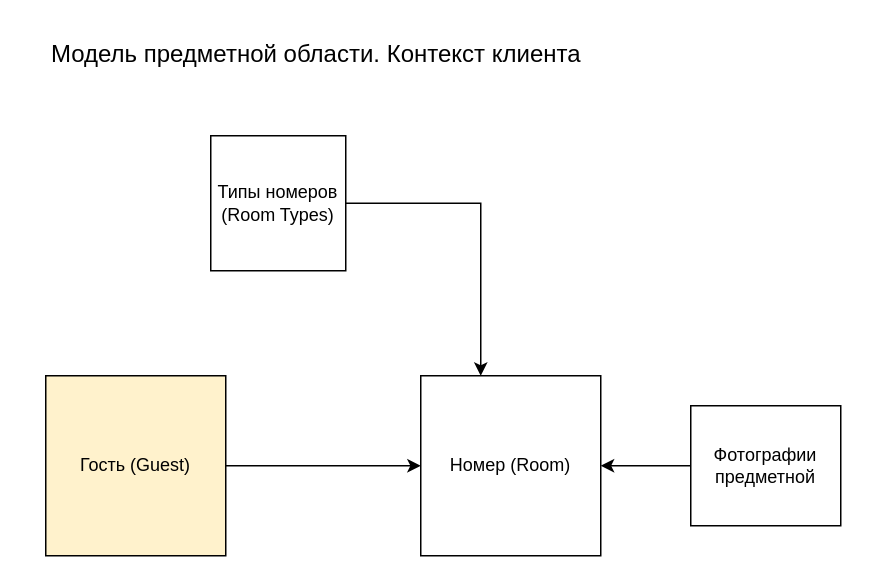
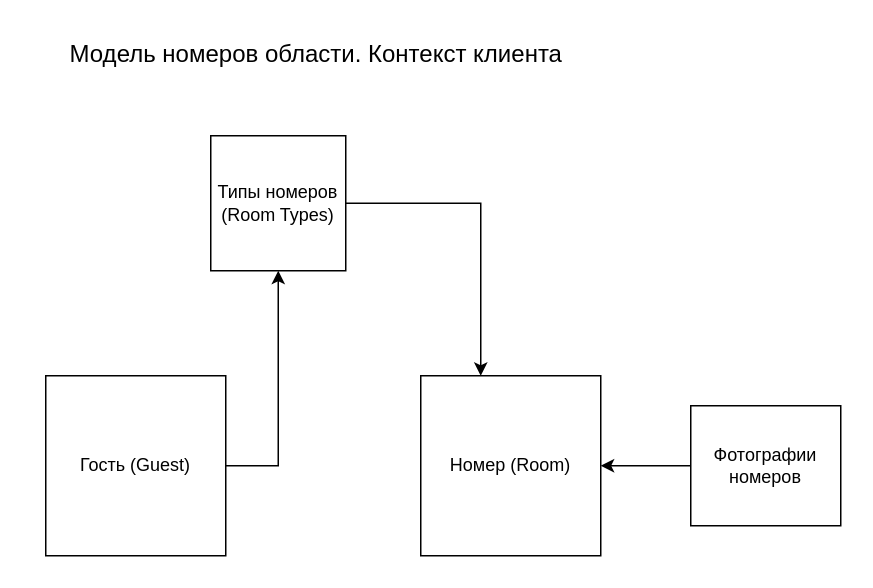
  <mxCell id="0" />
  <mxCell id="1" parent="0" />
- <mxCell id="2" style="edgeStyle=orthogonalEdgeStyle;rounded=0;orthogonalLoop=1;jettySize=auto;html=1;exitX=1;exitY=0.5;exitDx=0;exitDy=0;" edge="1" parent="1" source="3" target="4"><mxGeometry relative="1" as="geometry" /></mxCell>
- <mxCell id="3" value="Гость (Guest)" style="whiteSpace=wrap;html=1;aspect=fixed;fillColor=#fff2cc;" parent="1" vertex="1"><mxGeometry x="30" y="250" width="120" height="120" as="geometry" /></mxCell>
+ <mxCell id="2" style="edgeStyle=orthogonalEdgeStyle;rounded=0;orthogonalLoop=1;jettySize=auto;html=1;exitX=1;exitY=0.5;exitDx=0;exitDy=0;" edge="1" parent="1" source="3" target="6"><mxGeometry relative="1" as="geometry" /></mxCell>
+ <mxCell id="3" value="Гость (Guest)" style="whiteSpace=wrap;html=1;aspect=fixed;" parent="1" vertex="1"><mxGeometry x="30" y="250" width="120" height="120" as="geometry" /></mxCell>
  <mxCell id="4" value="Номер (Room)" style="whiteSpace=wrap;html=1;aspect=fixed;" parent="1" vertex="1"><mxGeometry x="280" y="250" width="120" height="120" as="geometry" /></mxCell>
  <mxCell id="5" style="edgeStyle=orthogonalEdgeStyle;rounded=0;orthogonalLoop=1;jettySize=auto;html=1;" parent="1" source="6" target="4" edge="1"><mxGeometry relative="1" as="geometry"><Array as="points"><mxPoint x="320" y="135" /></Array></mxGeometry></mxCell>
  <mxCell id="6" value="Типы номеров (Room Types)" style="whiteSpace=wrap;html=1;aspect=fixed;" parent="1" vertex="1"><mxGeometry x="140" y="90" width="90" height="90" as="geometry" /></mxCell>
  <mxCell id="7" style="edgeStyle=orthogonalEdgeStyle;rounded=0;orthogonalLoop=1;jettySize=auto;html=1;entryX=1;entryY=0.5;entryDx=0;entryDy=0;" edge="1" parent="1" source="8" target="4"><mxGeometry relative="1" as="geometry" /></mxCell>
- <mxCell id="8" value="Фотографии предметной" style="rounded=0;whiteSpace=wrap;html=1;" vertex="1" parent="1"><mxGeometry x="460" y="270" width="100" height="80" as="geometry" /></mxCell>
- <mxCell id="9" value="Модель предметной области. Контекст клиента" style="text;html=1;align=center;verticalAlign=middle;resizable=0;points=[];autosize=1;strokeColor=none;fillColor=none;fontSize=16;" vertex="1" parent="1"><mxGeometry x="20" y="20" width="380" height="30" as="geometry" /></mxCell>
+ <mxCell id="8" value="Фотографии номеров" style="rounded=0;whiteSpace=wrap;html=1;" vertex="1" parent="1"><mxGeometry x="460" y="270" width="100" height="80" as="geometry" /></mxCell>
+ <mxCell id="9" value="Модель номеров области. Контекст клиента" style="text;html=1;align=center;verticalAlign=middle;resizable=0;points=[];autosize=1;strokeColor=none;fillColor=none;fontSize=16;" vertex="1" parent="1"><mxGeometry x="20" y="20" width="380" height="30" as="geometry" /></mxCell>
